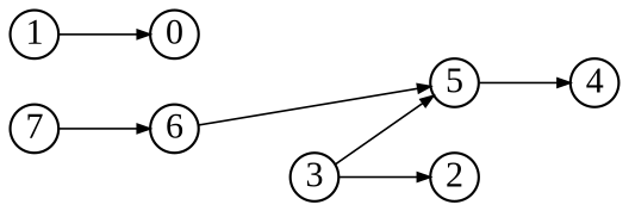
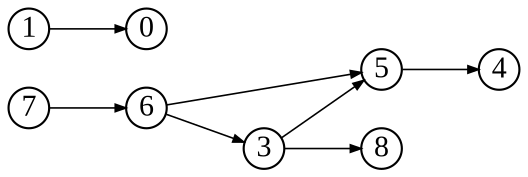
  digraph {
    fontname="Liberation Serif"
    rankdir=LR
    node [fixedsize=true fontname="Liberation Serif" shape=circle]
    edge [arrowsize=0.5 fontname="Liberation Serif" penwidth=0.75]
    7 [width=.26]
    6 [width=.26]
    3 [width=.26]
    5 [width=.26]
    0 [width=.26]
-   2 [width=.26]
+   2 [width=.26 label=8]
    4 [width=.26]
    1 [width=.26]
    7 -> 6
+   6 -> 3
    6 -> 5
    3 -> 5
    3 -> 2
    5 -> 4
    1 -> 0
  }
